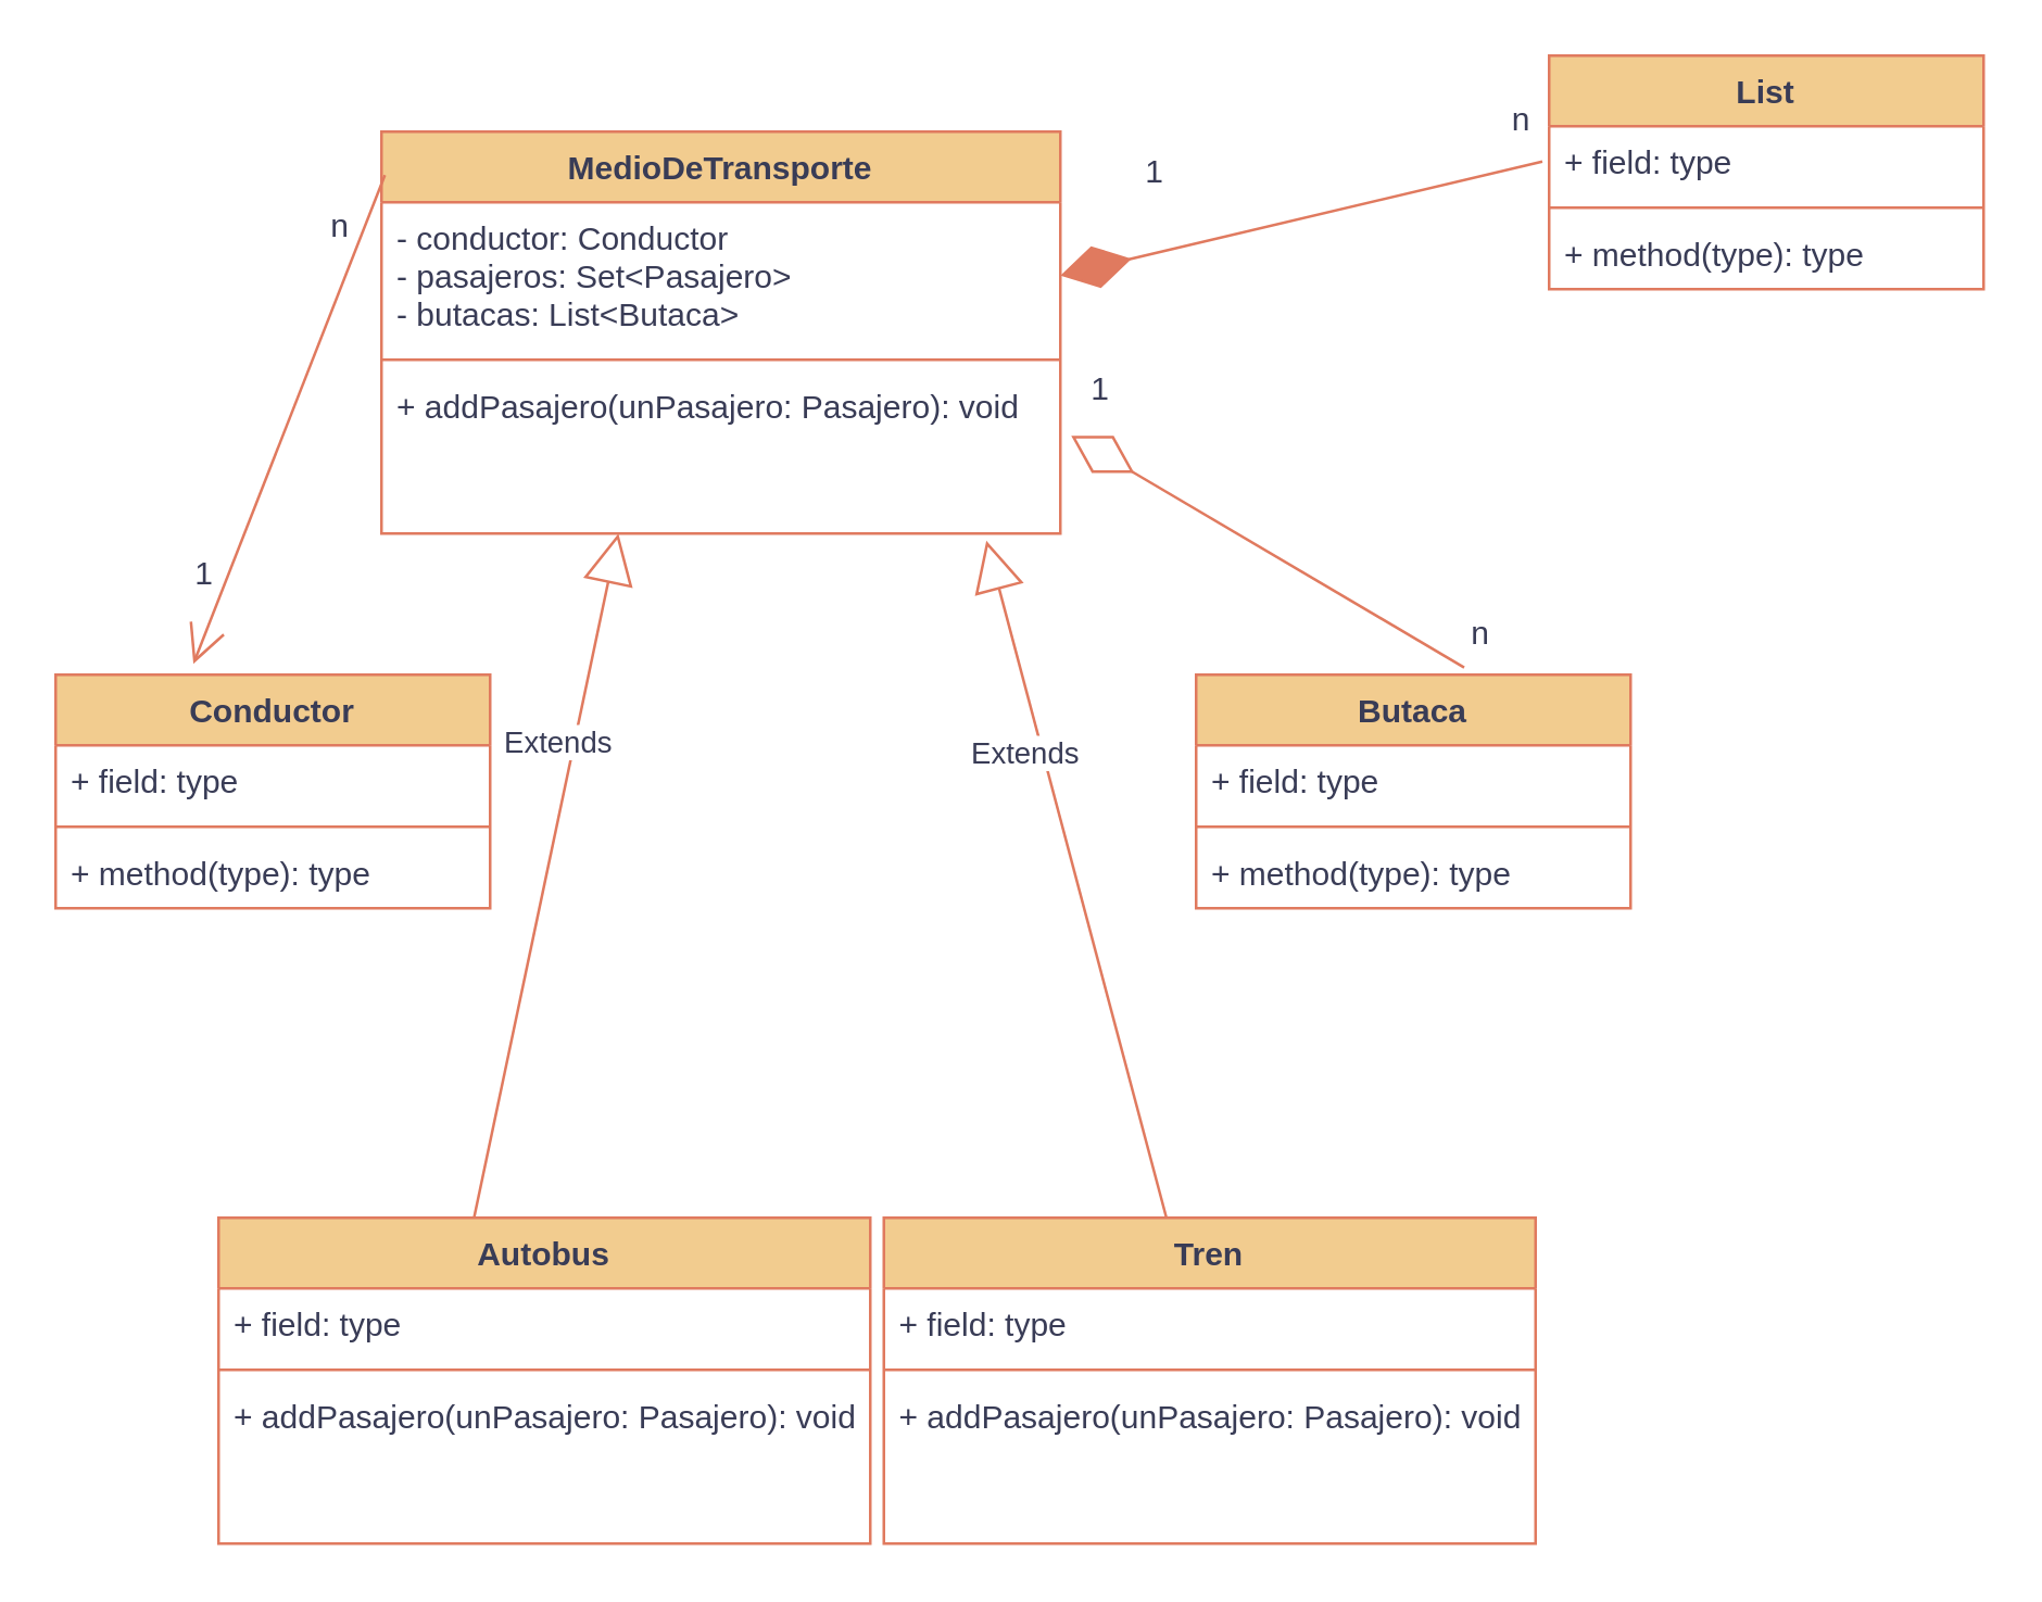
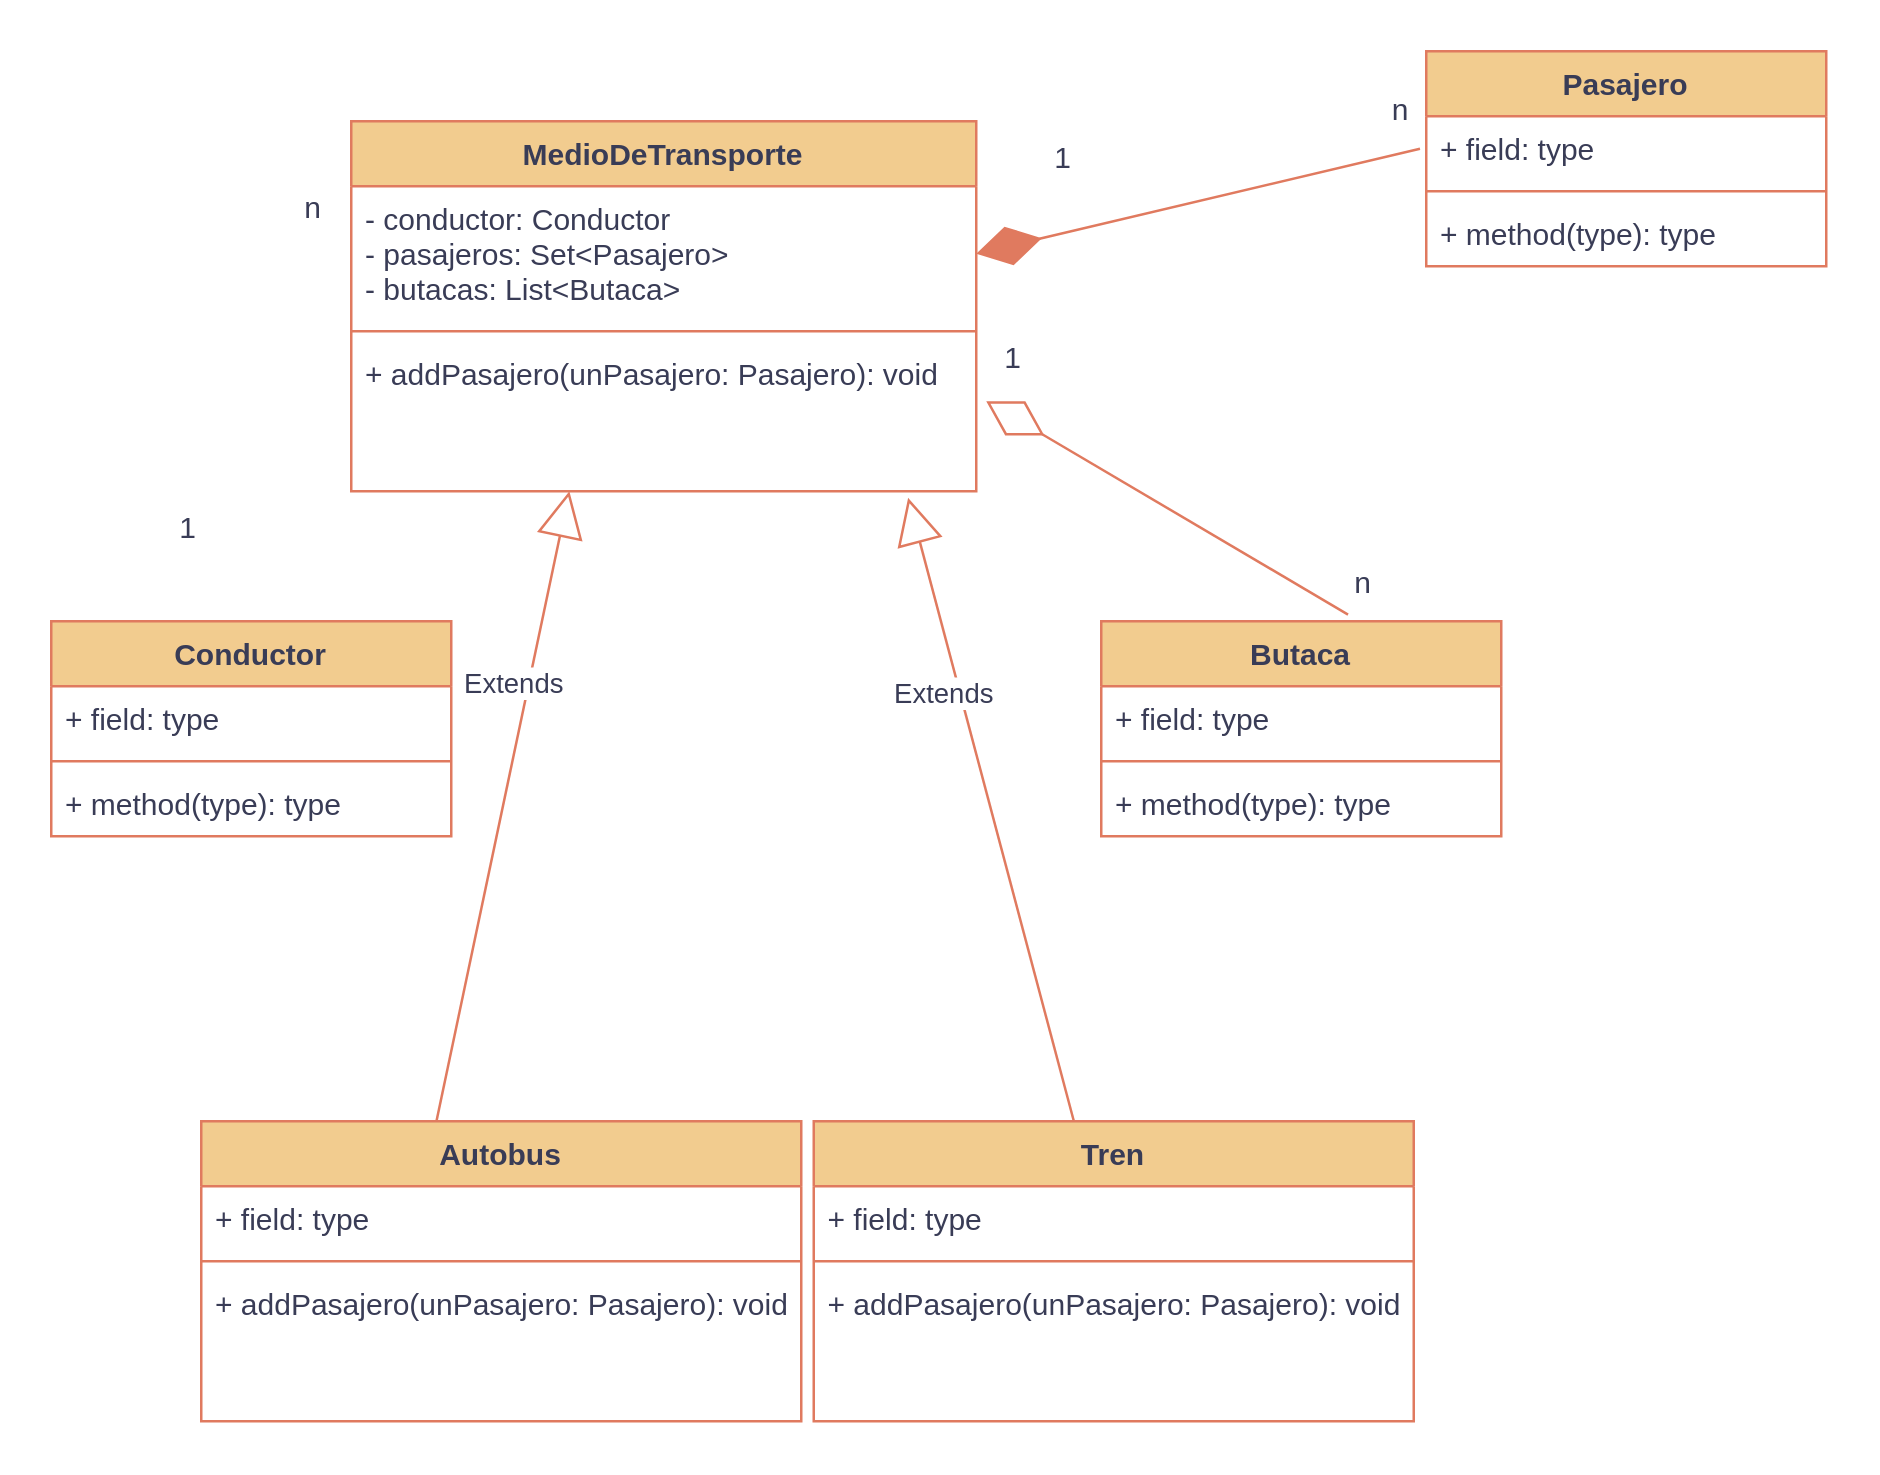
  <mxCell id="0" />
  <mxCell id="1" parent="0" />
  <mxCell id="2" value="MedioDeTransporte" style="swimlane;fontStyle=1;align=center;verticalAlign=top;childLayout=stackLayout;horizontal=1;startSize=26;horizontalStack=0;resizeParent=1;resizeParentMax=0;resizeLast=0;collapsible=1;marginBottom=0;labelBackgroundColor=none;fillColor=#F2CC8F;strokeColor=#E07A5F;fontColor=#393C56;rounded=0;" vertex="1" parent="1"><mxGeometry x="140" y="48" width="250" height="148" as="geometry" /></mxCell>
  <mxCell id="3" value="- conductor: Conductor&#10;- pasajeros: Set&lt;Pasajero&gt;&#10;- butacas: List&lt;Butaca&gt;" style="text;strokeColor=none;fillColor=none;align=left;verticalAlign=top;spacingLeft=4;spacingRight=4;overflow=hidden;rotatable=0;points=[[0,0.5],[1,0.5]];portConstraint=eastwest;labelBackgroundColor=none;fontColor=#393C56;rounded=0;" vertex="1" parent="2"><mxGeometry y="26" width="250" height="54" as="geometry" /></mxCell>
  <mxCell id="4" value="" style="line;strokeWidth=1;fillColor=none;align=left;verticalAlign=middle;spacingTop=-1;spacingLeft=3;spacingRight=3;rotatable=0;labelPosition=right;points=[];portConstraint=eastwest;strokeColor=#E07A5F;labelBackgroundColor=none;fontColor=#393C56;rounded=0;" vertex="1" parent="2"><mxGeometry y="80" width="250" height="8" as="geometry" /></mxCell>
  <mxCell id="5" value="+ addPasajero(unPasajero: Pasajero): void" style="text;strokeColor=none;fillColor=none;align=left;verticalAlign=top;spacingLeft=4;spacingRight=4;overflow=hidden;rotatable=0;points=[[0,0.5],[1,0.5]];portConstraint=eastwest;labelBackgroundColor=none;fontColor=#393C56;rounded=0;" vertex="1" parent="2"><mxGeometry y="88" width="250" height="60" as="geometry" /></mxCell>
  <mxCell id="6" value="Conductor" style="swimlane;fontStyle=1;align=center;verticalAlign=top;childLayout=stackLayout;horizontal=1;startSize=26;horizontalStack=0;resizeParent=1;resizeParentMax=0;resizeLast=0;collapsible=1;marginBottom=0;labelBackgroundColor=none;fillColor=#F2CC8F;strokeColor=#E07A5F;fontColor=#393C56;rounded=0;" vertex="1" parent="1"><mxGeometry x="20" y="248" width="160" height="86" as="geometry" /></mxCell>
  <mxCell id="7" value="+ field: type" style="text;strokeColor=none;fillColor=none;align=left;verticalAlign=top;spacingLeft=4;spacingRight=4;overflow=hidden;rotatable=0;points=[[0,0.5],[1,0.5]];portConstraint=eastwest;labelBackgroundColor=none;fontColor=#393C56;rounded=0;" vertex="1" parent="6"><mxGeometry y="26" width="160" height="26" as="geometry" /></mxCell>
  <mxCell id="8" value="" style="line;strokeWidth=1;fillColor=none;align=left;verticalAlign=middle;spacingTop=-1;spacingLeft=3;spacingRight=3;rotatable=0;labelPosition=right;points=[];portConstraint=eastwest;strokeColor=#E07A5F;labelBackgroundColor=none;fontColor=#393C56;rounded=0;" vertex="1" parent="6"><mxGeometry y="52" width="160" height="8" as="geometry" /></mxCell>
  <mxCell id="9" value="+ method(type): type" style="text;strokeColor=none;fillColor=none;align=left;verticalAlign=top;spacingLeft=4;spacingRight=4;overflow=hidden;rotatable=0;points=[[0,0.5],[1,0.5]];portConstraint=eastwest;labelBackgroundColor=none;fontColor=#393C56;rounded=0;" vertex="1" parent="6"><mxGeometry y="60" width="160" height="26" as="geometry" /></mxCell>
- <mxCell id="10" value="List" style="swimlane;fontStyle=1;align=center;verticalAlign=top;childLayout=stackLayout;horizontal=1;startSize=26;horizontalStack=0;resizeParent=1;resizeParentMax=0;resizeLast=0;collapsible=1;marginBottom=0;labelBackgroundColor=none;fillColor=#F2CC8F;strokeColor=#E07A5F;fontColor=#393C56;rounded=0;" vertex="1" parent="1"><mxGeometry x="570" y="20" width="160" height="86" as="geometry" /></mxCell>
+ <mxCell id="10" value="Pasajero" style="swimlane;fontStyle=1;align=center;verticalAlign=top;childLayout=stackLayout;horizontal=1;startSize=26;horizontalStack=0;resizeParent=1;resizeParentMax=0;resizeLast=0;collapsible=1;marginBottom=0;labelBackgroundColor=none;fillColor=#F2CC8F;strokeColor=#E07A5F;fontColor=#393C56;rounded=0;" vertex="1" parent="1"><mxGeometry x="570" y="20" width="160" height="86" as="geometry" /></mxCell>
  <mxCell id="11" value="+ field: type" style="text;strokeColor=none;fillColor=none;align=left;verticalAlign=top;spacingLeft=4;spacingRight=4;overflow=hidden;rotatable=0;points=[[0,0.5],[1,0.5]];portConstraint=eastwest;labelBackgroundColor=none;fontColor=#393C56;rounded=0;" vertex="1" parent="10"><mxGeometry y="26" width="160" height="26" as="geometry" /></mxCell>
  <mxCell id="12" value="" style="line;strokeWidth=1;fillColor=none;align=left;verticalAlign=middle;spacingTop=-1;spacingLeft=3;spacingRight=3;rotatable=0;labelPosition=right;points=[];portConstraint=eastwest;strokeColor=#E07A5F;labelBackgroundColor=none;fontColor=#393C56;rounded=0;" vertex="1" parent="10"><mxGeometry y="52" width="160" height="8" as="geometry" /></mxCell>
  <mxCell id="13" value="+ method(type): type" style="text;strokeColor=none;fillColor=none;align=left;verticalAlign=top;spacingLeft=4;spacingRight=4;overflow=hidden;rotatable=0;points=[[0,0.5],[1,0.5]];portConstraint=eastwest;labelBackgroundColor=none;fontColor=#393C56;rounded=0;" vertex="1" parent="10"><mxGeometry y="60" width="160" height="26" as="geometry" /></mxCell>
  <mxCell id="14" value="Butaca" style="swimlane;fontStyle=1;align=center;verticalAlign=top;childLayout=stackLayout;horizontal=1;startSize=26;horizontalStack=0;resizeParent=1;resizeParentMax=0;resizeLast=0;collapsible=1;marginBottom=0;labelBackgroundColor=none;fillColor=#F2CC8F;strokeColor=#E07A5F;fontColor=#393C56;rounded=0;" vertex="1" parent="1"><mxGeometry x="440" y="248" width="160" height="86" as="geometry" /></mxCell>
  <mxCell id="15" value="+ field: type" style="text;strokeColor=none;fillColor=none;align=left;verticalAlign=top;spacingLeft=4;spacingRight=4;overflow=hidden;rotatable=0;points=[[0,0.5],[1,0.5]];portConstraint=eastwest;labelBackgroundColor=none;fontColor=#393C56;rounded=0;" vertex="1" parent="14"><mxGeometry y="26" width="160" height="26" as="geometry" /></mxCell>
  <mxCell id="16" value="" style="line;strokeWidth=1;fillColor=none;align=left;verticalAlign=middle;spacingTop=-1;spacingLeft=3;spacingRight=3;rotatable=0;labelPosition=right;points=[];portConstraint=eastwest;strokeColor=#E07A5F;labelBackgroundColor=none;fontColor=#393C56;rounded=0;" vertex="1" parent="14"><mxGeometry y="52" width="160" height="8" as="geometry" /></mxCell>
  <mxCell id="17" value="+ method(type): type" style="text;strokeColor=none;fillColor=none;align=left;verticalAlign=top;spacingLeft=4;spacingRight=4;overflow=hidden;rotatable=0;points=[[0,0.5],[1,0.5]];portConstraint=eastwest;labelBackgroundColor=none;fontColor=#393C56;rounded=0;" vertex="1" parent="14"><mxGeometry y="60" width="160" height="26" as="geometry" /></mxCell>
- <mxCell id="18" value="" style="endArrow=open;endFill=1;endSize=12;html=1;strokeColor=#E07A5F;fontColor=#393C56;fillColor=#F2CC8F;entryX=0.317;entryY=-0.047;entryDx=0;entryDy=0;entryPerimeter=0;exitX=0.005;exitY=0.108;exitDx=0;exitDy=0;exitPerimeter=0;" edge="1" parent="1" source="2" target="6"><mxGeometry width="160" relative="1" as="geometry"><mxPoint x="0" y="218" as="sourcePoint" /><mxPoint x="160" y="218" as="targetPoint" /></mxGeometry></mxCell>
  <mxCell id="19" value="1" style="text;html=1;strokeColor=none;fillColor=none;align=center;verticalAlign=middle;whiteSpace=wrap;rounded=0;fontColor=#393C56;" vertex="1" parent="1"><mxGeometry x="60" y="196" width="30" height="30" as="geometry" /></mxCell>
  <mxCell id="20" value="n" style="text;html=1;strokeColor=none;fillColor=none;align=center;verticalAlign=middle;whiteSpace=wrap;rounded=0;fontColor=#393C56;" vertex="1" parent="1"><mxGeometry x="110" y="68" width="30" height="30" as="geometry" /></mxCell>
  <mxCell id="21" value="" style="endArrow=diamondThin;endFill=1;endSize=24;html=1;strokeColor=#E07A5F;fontColor=#393C56;fillColor=#F2CC8F;entryX=1;entryY=0.5;entryDx=0;entryDy=0;exitX=0.75;exitY=1;exitDx=0;exitDy=0;" edge="1" parent="1" source="25" target="3"><mxGeometry width="160" relative="1" as="geometry"><mxPoint x="300" y="238" as="sourcePoint" /><mxPoint x="320" y="208" as="targetPoint" /></mxGeometry></mxCell>
  <mxCell id="22" value="" style="endArrow=diamondThin;endFill=0;endSize=24;html=1;strokeColor=#E07A5F;fontColor=#393C56;fillColor=#F2CC8F;exitX=0.617;exitY=-0.031;exitDx=0;exitDy=0;exitPerimeter=0;entryX=1.016;entryY=0.4;entryDx=0;entryDy=0;entryPerimeter=0;" edge="1" parent="1" source="14" target="5"><mxGeometry width="160" relative="1" as="geometry"><mxPoint x="430" y="168" as="sourcePoint" /><mxPoint x="590" y="168" as="targetPoint" /></mxGeometry></mxCell>
  <mxCell id="23" value="1" style="text;html=1;strokeColor=none;fillColor=none;align=center;verticalAlign=middle;whiteSpace=wrap;rounded=0;fontColor=#393C56;" vertex="1" parent="1"><mxGeometry x="390" y="128" width="30" height="30" as="geometry" /></mxCell>
  <mxCell id="24" value="1" style="text;html=1;strokeColor=none;fillColor=none;align=center;verticalAlign=middle;whiteSpace=wrap;rounded=0;fontColor=#393C56;" vertex="1" parent="1"><mxGeometry x="410" y="48" width="30" height="30" as="geometry" /></mxCell>
  <mxCell id="25" value="n" style="text;html=1;strokeColor=none;fillColor=none;align=center;verticalAlign=middle;whiteSpace=wrap;rounded=0;fontColor=#393C56;" vertex="1" parent="1"><mxGeometry x="545" y="29" width="30" height="30" as="geometry" /></mxCell>
  <mxCell id="26" value="n" style="text;html=1;strokeColor=none;fillColor=none;align=center;verticalAlign=middle;whiteSpace=wrap;rounded=0;fontColor=#393C56;" vertex="1" parent="1"><mxGeometry x="530" y="218" width="30" height="30" as="geometry" /></mxCell>
  <mxCell id="27" value="Autobus" style="swimlane;fontStyle=1;align=center;verticalAlign=top;childLayout=stackLayout;horizontal=1;startSize=26;horizontalStack=0;resizeParent=1;resizeParentMax=0;resizeLast=0;collapsible=1;marginBottom=0;strokeColor=#E07A5F;fontColor=#393C56;fillColor=#F2CC8F;" vertex="1" parent="1"><mxGeometry x="80" y="448" width="240" height="120" as="geometry" /></mxCell>
  <mxCell id="28" value="+ field: type" style="text;strokeColor=none;fillColor=none;align=left;verticalAlign=top;spacingLeft=4;spacingRight=4;overflow=hidden;rotatable=0;points=[[0,0.5],[1,0.5]];portConstraint=eastwest;fontColor=#393C56;" vertex="1" parent="27"><mxGeometry y="26" width="240" height="26" as="geometry" /></mxCell>
  <mxCell id="29" value="" style="line;strokeWidth=1;fillColor=none;align=left;verticalAlign=middle;spacingTop=-1;spacingLeft=3;spacingRight=3;rotatable=0;labelPosition=right;points=[];portConstraint=eastwest;strokeColor=inherit;fontColor=#393C56;" vertex="1" parent="27"><mxGeometry y="52" width="240" height="8" as="geometry" /></mxCell>
  <mxCell id="30" value="+ addPasajero(unPasajero: Pasajero): void" style="text;strokeColor=none;fillColor=none;align=left;verticalAlign=top;spacingLeft=4;spacingRight=4;overflow=hidden;rotatable=0;points=[[0,0.5],[1,0.5]];portConstraint=eastwest;fontColor=#393C56;" vertex="1" parent="27"><mxGeometry y="60" width="240" height="60" as="geometry" /></mxCell>
  <mxCell id="31" value="Extends" style="endArrow=block;endSize=16;endFill=0;html=1;strokeColor=#E07A5F;fontColor=#393C56;fillColor=#F2CC8F;exitX=0.392;exitY=0;exitDx=0;exitDy=0;exitPerimeter=0;entryX=0.349;entryY=1;entryDx=0;entryDy=0;entryPerimeter=0;" edge="1" parent="1" source="27" target="5"><mxGeometry x="0.386" y="6" width="160" relative="1" as="geometry"><mxPoint x="130" y="368" as="sourcePoint" /><mxPoint x="280" y="218" as="targetPoint" /><mxPoint as="offset" /></mxGeometry></mxCell>
  <mxCell id="32" value="Extends" style="endArrow=block;endSize=16;endFill=0;html=1;strokeColor=#E07A5F;fontColor=#393C56;fillColor=#F2CC8F;entryX=0.891;entryY=1.044;entryDx=0;entryDy=0;entryPerimeter=0;" edge="1" parent="1" source="33" target="5"><mxGeometry x="0.386" y="6" width="160" relative="1" as="geometry"><mxPoint x="340" y="348" as="sourcePoint" /><mxPoint x="440" y="438" as="targetPoint" /><mxPoint as="offset" /></mxGeometry></mxCell>
  <mxCell id="33" value="Tren" style="swimlane;fontStyle=1;align=center;verticalAlign=top;childLayout=stackLayout;horizontal=1;startSize=26;horizontalStack=0;resizeParent=1;resizeParentMax=0;resizeLast=0;collapsible=1;marginBottom=0;strokeColor=#E07A5F;fontColor=#393C56;fillColor=#F2CC8F;" vertex="1" parent="1"><mxGeometry x="325" y="448" width="240" height="120" as="geometry" /></mxCell>
  <mxCell id="34" value="+ field: type" style="text;strokeColor=none;fillColor=none;align=left;verticalAlign=top;spacingLeft=4;spacingRight=4;overflow=hidden;rotatable=0;points=[[0,0.5],[1,0.5]];portConstraint=eastwest;fontColor=#393C56;" vertex="1" parent="33"><mxGeometry y="26" width="240" height="26" as="geometry" /></mxCell>
  <mxCell id="35" value="" style="line;strokeWidth=1;fillColor=none;align=left;verticalAlign=middle;spacingTop=-1;spacingLeft=3;spacingRight=3;rotatable=0;labelPosition=right;points=[];portConstraint=eastwest;strokeColor=inherit;fontColor=#393C56;" vertex="1" parent="33"><mxGeometry y="52" width="240" height="8" as="geometry" /></mxCell>
  <mxCell id="36" value="+ addPasajero(unPasajero: Pasajero): void" style="text;strokeColor=none;fillColor=none;align=left;verticalAlign=top;spacingLeft=4;spacingRight=4;overflow=hidden;rotatable=0;points=[[0,0.5],[1,0.5]];portConstraint=eastwest;fontColor=#393C56;" vertex="1" parent="33"><mxGeometry y="60" width="240" height="60" as="geometry" /></mxCell>
